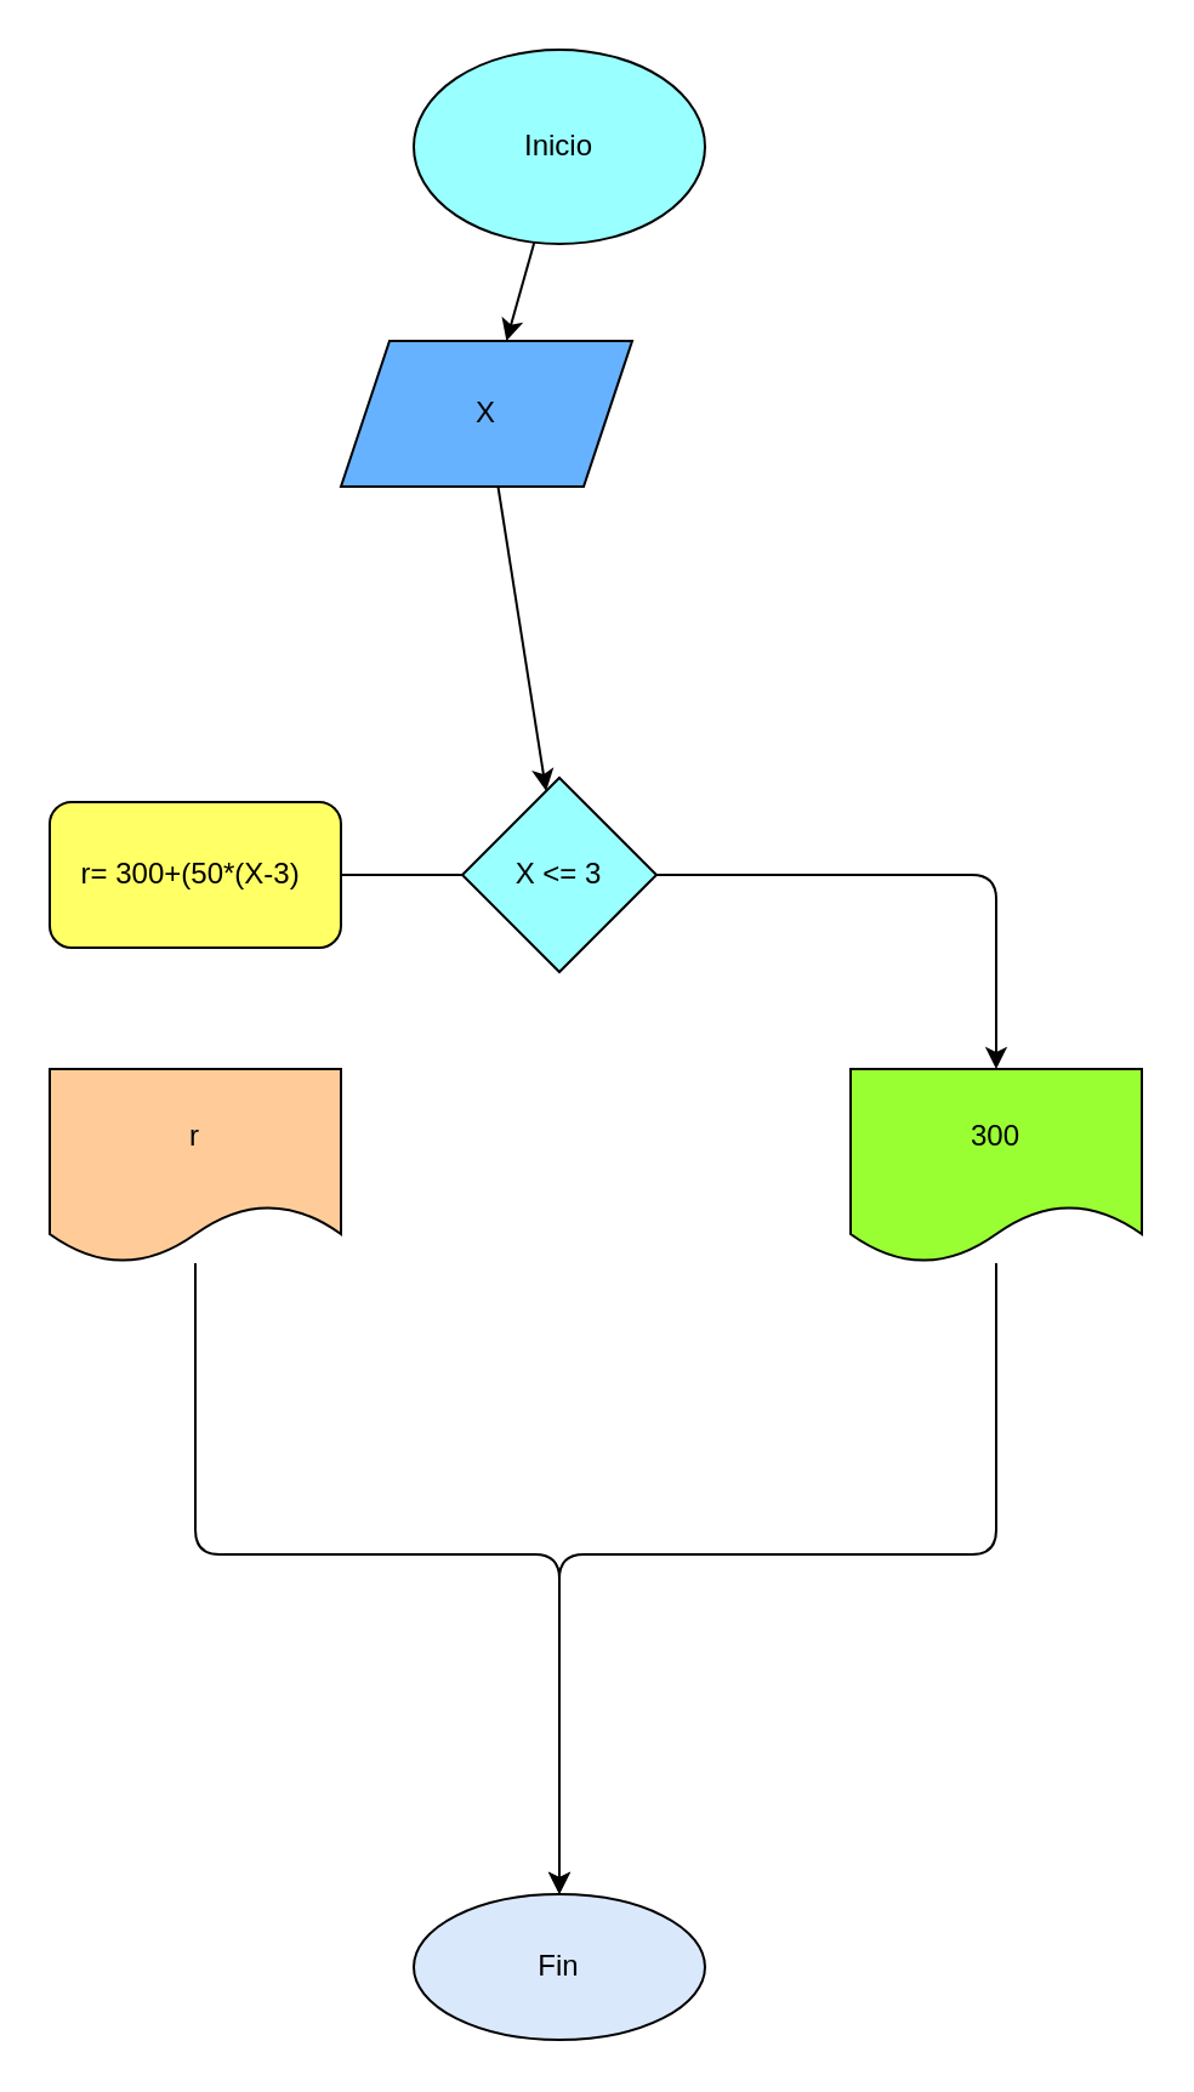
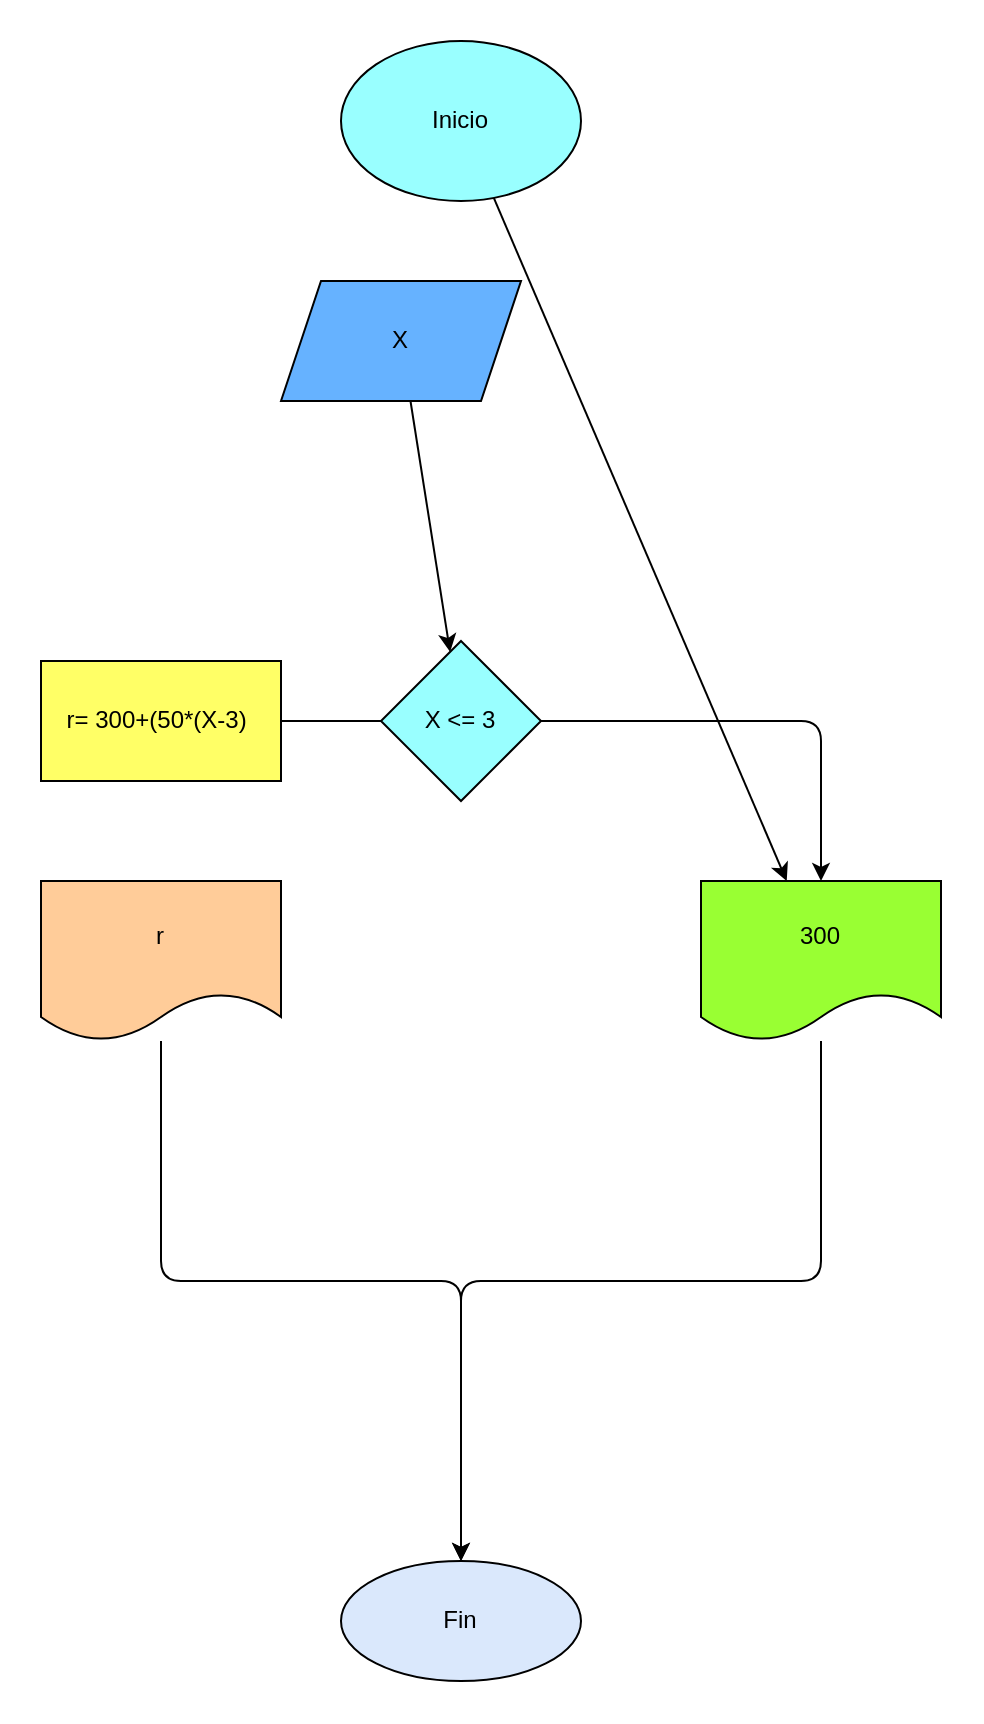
  <mxCell id="0" />
  <mxCell id="1" parent="0" />
- <mxCell id="2" value="" style="edgeStyle=none;html=1;" edge="1" parent="1" source="3" target="5"><mxGeometry relative="1" as="geometry" /></mxCell>
+ <mxCell id="2" value="" style="edgeStyle=none;html=1;" edge="1" parent="1" source="3" target="11"><mxGeometry relative="1" as="geometry" /></mxCell>
  <mxCell id="3" value="Inicio" style="ellipse;whiteSpace=wrap;html=1;fillColor=#99FFFF;" vertex="1" parent="1"><mxGeometry x="170" y="20" width="120" height="80" as="geometry" /></mxCell>
  <mxCell id="4" value="" style="edgeStyle=none;html=1;" edge="1" parent="1" source="5" target="8"><mxGeometry relative="1" as="geometry" /></mxCell>
  <mxCell id="5" value="X" style="shape=parallelogram;perimeter=parallelogramPerimeter;whiteSpace=wrap;html=1;fixedSize=1;fillColor=#66B2FF;" vertex="1" parent="1"><mxGeometry x="140" y="140" width="120" height="60" as="geometry" /></mxCell>
  <mxCell id="6" value="" style="edgeStyle=none;html=1;" edge="1" parent="1" source="8" target="11"><mxGeometry relative="1" as="geometry"><mxPoint x="331.818" y="440" as="targetPoint" /><Array as="points"><mxPoint x="410" y="360" /></Array></mxGeometry></mxCell>
  <mxCell id="7" value="" style="edgeStyle=none;html=1;" edge="1" parent="1" source="8" target="9"><mxGeometry relative="1" as="geometry"><Array as="points"><mxPoint x="80" y="360" /></Array></mxGeometry></mxCell>
  <mxCell id="8" value="X &amp;lt;= 3" style="rhombus;whiteSpace=wrap;html=1;fillColor=#99FFFF;" vertex="1" parent="1"><mxGeometry x="190" y="320" width="80" height="80" as="geometry" /></mxCell>
- <mxCell id="9" value="r= 300+(50*(X-3)&amp;nbsp;" style="whiteSpace=wrap;html=1;fillColor=#FFFF66;rounded=1;" vertex="1" parent="1"><mxGeometry x="20" y="330" width="120" height="60" as="geometry" /></mxCell>
+ <mxCell id="9" value="r= 300+(50*(X-3)&amp;nbsp;" style="whiteSpace=wrap;html=1;fillColor=#FFFF66;" vertex="1" parent="1"><mxGeometry x="20" y="330" width="120" height="60" as="geometry" /></mxCell>
  <mxCell id="10" value="" style="edgeStyle=none;html=1;entryX=0.5;entryY=0;entryDx=0;entryDy=0;" edge="1" parent="1" source="11" target="14"><mxGeometry relative="1" as="geometry"><mxPoint x="230" y="650" as="targetPoint" /><Array as="points"><mxPoint x="410" y="640" /><mxPoint x="230" y="640" /></Array></mxGeometry></mxCell>
  <mxCell id="11" value="300" style="shape=document;whiteSpace=wrap;html=1;boundedLbl=1;fillColor=#99FF33;" vertex="1" parent="1"><mxGeometry x="350" y="440" width="120" height="80" as="geometry" /></mxCell>
  <mxCell id="12" value="" style="edgeStyle=none;html=1;" edge="1" parent="1" source="13" target="14"><mxGeometry relative="1" as="geometry"><Array as="points"><mxPoint x="80" y="640" /><mxPoint x="230" y="640" /></Array></mxGeometry></mxCell>
  <mxCell id="13" value="r" style="shape=document;whiteSpace=wrap;html=1;boundedLbl=1;fillColor=#FFCC99;" vertex="1" parent="1"><mxGeometry x="20" y="440" width="120" height="80" as="geometry" /></mxCell>
  <mxCell id="14" value="Fin" style="ellipse;whiteSpace=wrap;html=1;fillColor=#dae8fc;" vertex="1" parent="1"><mxGeometry x="170" y="780" width="120" height="60" as="geometry" /></mxCell>
